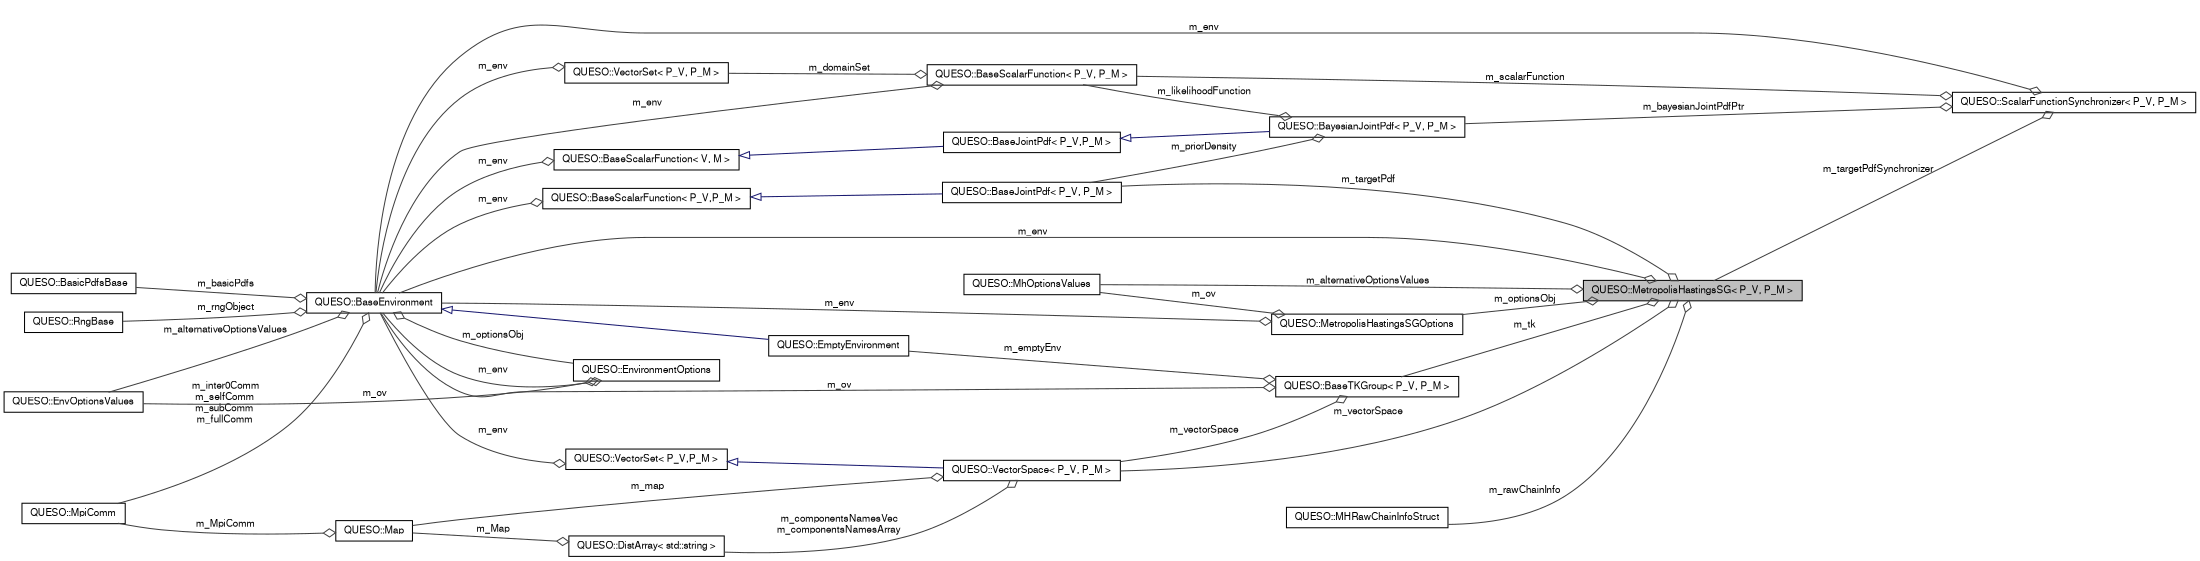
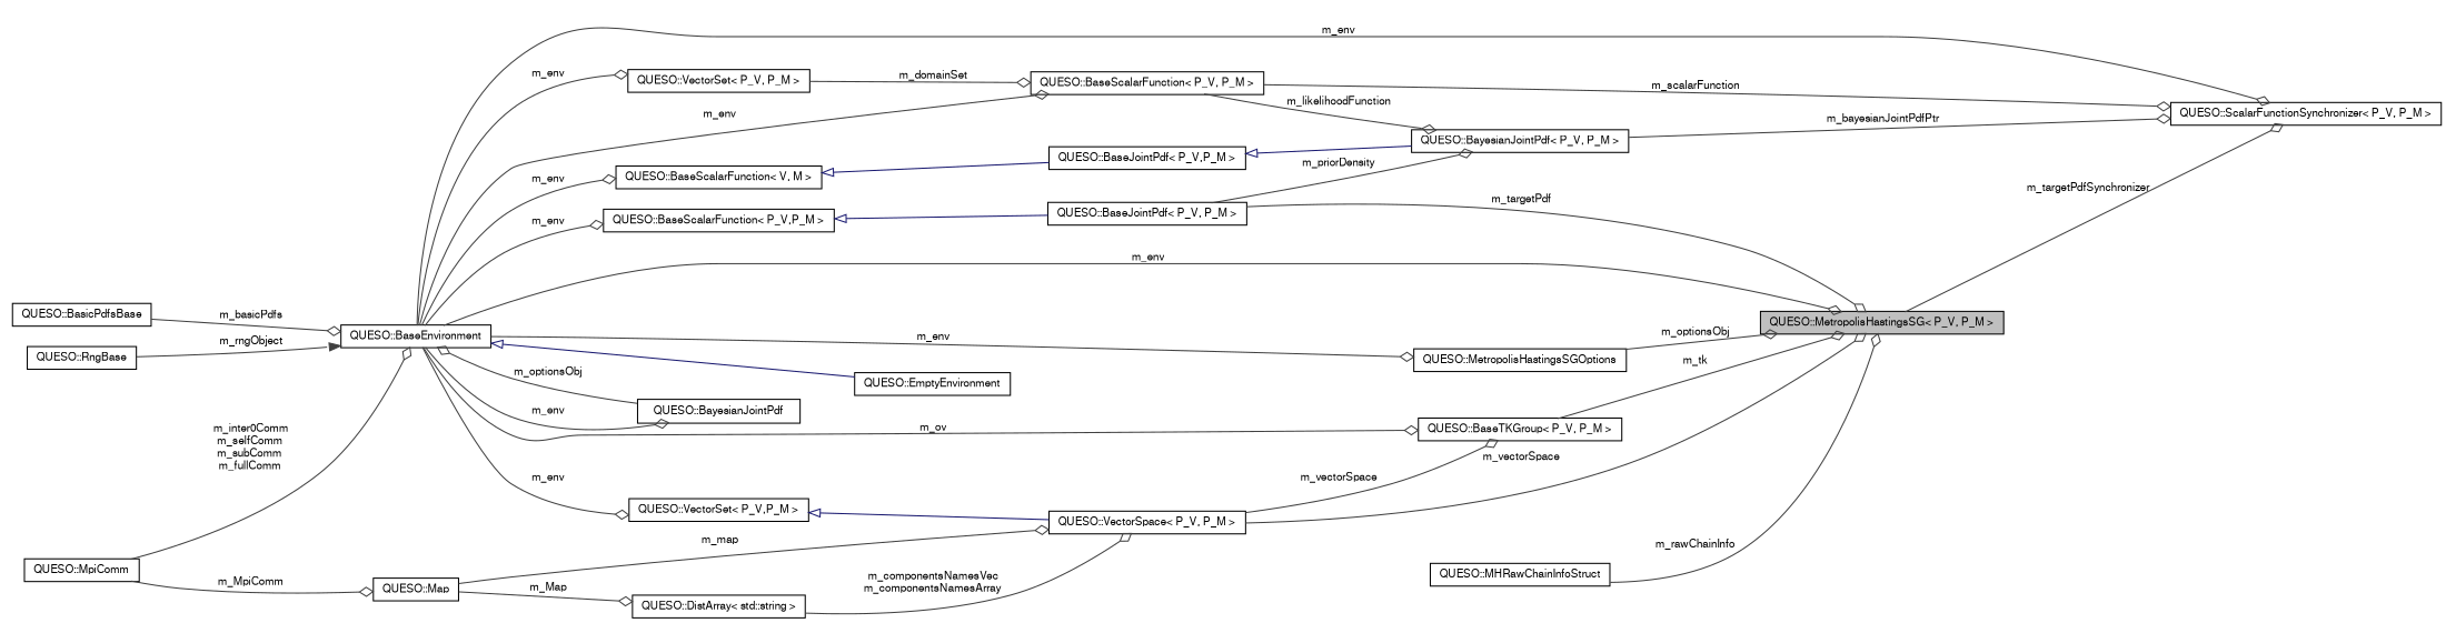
  digraph {
    rankdir=LR
    node [color=black fontname=FreeSans fontsize=10 shape=record]
    edge [arrowhead=odiamond color=grey25 fontname=FreeSans fontsize=10 labelfontname=FreeSans labelfontsize=10 style=solid]
    n1 [fillcolor=grey75 fontcolor=black height=0.2 label="QUESO::MetropolisHastingsSG\< P_V, P_M \>" style=filled width=0.4]
    n2 [height=0.2 label="QUESO::ScalarFunctionSynchronizer\< P_V, P_M \>" width=0.4]
    n3 [height=0.2 label="QUESO::BaseEnvironment" width=0.4]
-   n4 [height=0.2 label="QUESO::EnvironmentOptions" width=0.4]
+   n4 [height=0.2 label="QUESO::BayesianJointPdf" width=0.4]
    n5 [height=0.2 label="QUESO::BaseScalarFunction\< P_V, P_M \>" width=0.4]
    n6 [height=0.2 label="QUESO::VectorSet\< P_V, P_M \>" width=0.4]
    n7 [height=0.2 label="QUESO::BaseScalarFunction\< V, M \>" width=0.4]
    n8 [height=0.2 label="QUESO::BaseScalarFunction\< P_V,P_M \>" width=0.4]
    n9 [height=0.2 label="QUESO::BaseTKGroup\< P_V, P_M \>" width=0.4]
    n10 [height=0.2 label="QUESO::EmptyEnvironment" width=0.4]
    n11 [height=0.2 label="QUESO::VectorSet\< P_V,P_M \>" width=0.4]
    n12 [height=0.2 label="QUESO::MetropolisHastingsSGOptions" width=0.4]
    n13 [height=0.2 label="QUESO::MpiComm" width=0.4]
    n14 [height=0.2 label="QUESO::Map" width=0.4]
    n15 [height=0.2 label="QUESO::BayesianJointPdf\< P_V, P_M \>" width=0.4]
    n16 [height=0.2 label="QUESO::BaseJointPdf\< P_V,P_M \>" width=0.4]
    n17 [height=0.2 label="QUESO::BaseJointPdf\< P_V, P_M \>}" width=0.4]
    n18 [height=0.2 label="QUESO::VectorSpace\< P_V, P_M \>" width=0.4]
    n19 [height=0.2 label="QUESO::BasicPdfsBase" width=0.4]
    n20 [height=0.2 label="QUESO::RngBase" width=0.4]
-   n21 [height=0.2 label="QUESO::EnvOptionsValues" width=0.4]
    n22 [height=0.2 label="QUESO::DistArray\< std::string \>" width=0.4]
-   n23 [height=0.2 label="QUESO::MhOptionsValues" width=0.4]
    n24 [height=0.2 label="QUESO::MHRawChainInfoStruct" width=0.4]
    n1 -> n2 [label=" m_targetPdfSynchronizer"]
    n3 -> n1 [label=" m_env"]
    n3 -> n2 [label=" m_env"]
    n3 -> n4 [label=" m_env"]
    n3 -> n5 [label=" m_env"]
    n3 -> n6 [label=" m_env"]
    n3 -> n7 [label=" m_env"]
    n3 -> n8 [label=" m_env"]
    n3 -> n9 [label=" m_ov"]
    n3 -> n10 [arrowtail=onormal color=midnightblue dir=back arrowhead=""]
    n3 -> n11 [label=" m_env"]
    n3 -> n12 [label=" m_env"]
    n4 -> n3 [label=" m_optionsObj"]
    n5 -> n2 [label=" m_scalarFunction"]
    n5 -> n15 [label=" m_likelihoodFunction"]
    n6 -> n5 [label=" m_domainSet"]
    n7 -> n16 [arrowtail=onormal color=midnightblue dir=back arrowhead=""]
    n8 -> n17 [arrowtail=onormal color=midnightblue dir=back arrowhead=""]
    n9 -> n1 [label=" m_tk"]
-   n10 -> n9 [label=" m_emptyEnv"]
    n11 -> n18 [arrowtail=onormal color=midnightblue dir=back arrowhead=""]
    n12 -> n1 [label=" m_optionsObj"]
    n13 -> n3 [label=" m_inter0Comm\nm_selfComm\nm_subComm\nm_fullComm"]
    n13 -> n14 [label=" m_MpiComm"]
    n14 -> n18 [label=" m_map"]
    n14 -> n22 [label=" m_Map"]
    n15 -> n2 [label=" m_bayesianJointPdfPtr"]
    n16 -> n15 [arrowtail=onormal color=midnightblue dir=back arrowhead=""]
    n17 -> n1 [label=" m_targetPdf"]
    n17 -> n15 [label=" m_priorDensity"]
    n18 -> n1 [label=" m_vectorSpace"]
    n18 -> n9 [label=" m_vectorSpace"]
    n19 -> n3 [label=" m_basicPdfs"]
-   n20 -> n3 [label=" m_rngObject"]
-   n21 -> n3 [label=" m_alternativeOptionsValues"]
-   n21 -> n4 [label=" m_ov"]
+   n20 -> n3 [arrowhead=normal label=" m_rngObject"]
    n22 -> n18 [label=" m_componentsNamesVec\nm_componentsNamesArray"]
-   n23 -> n1 [label=" m_alternativeOptionsValues"]
-   n23 -> n12 [label=" m_ov"]
    n24 -> n1 [label=" m_rawChainInfo"]
  }
